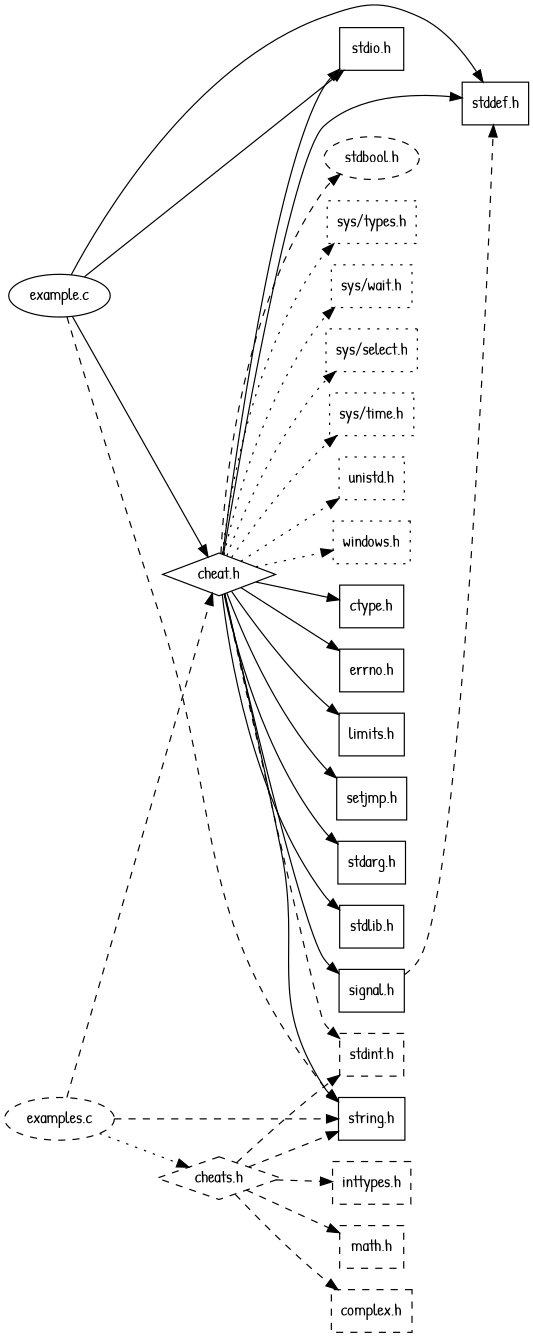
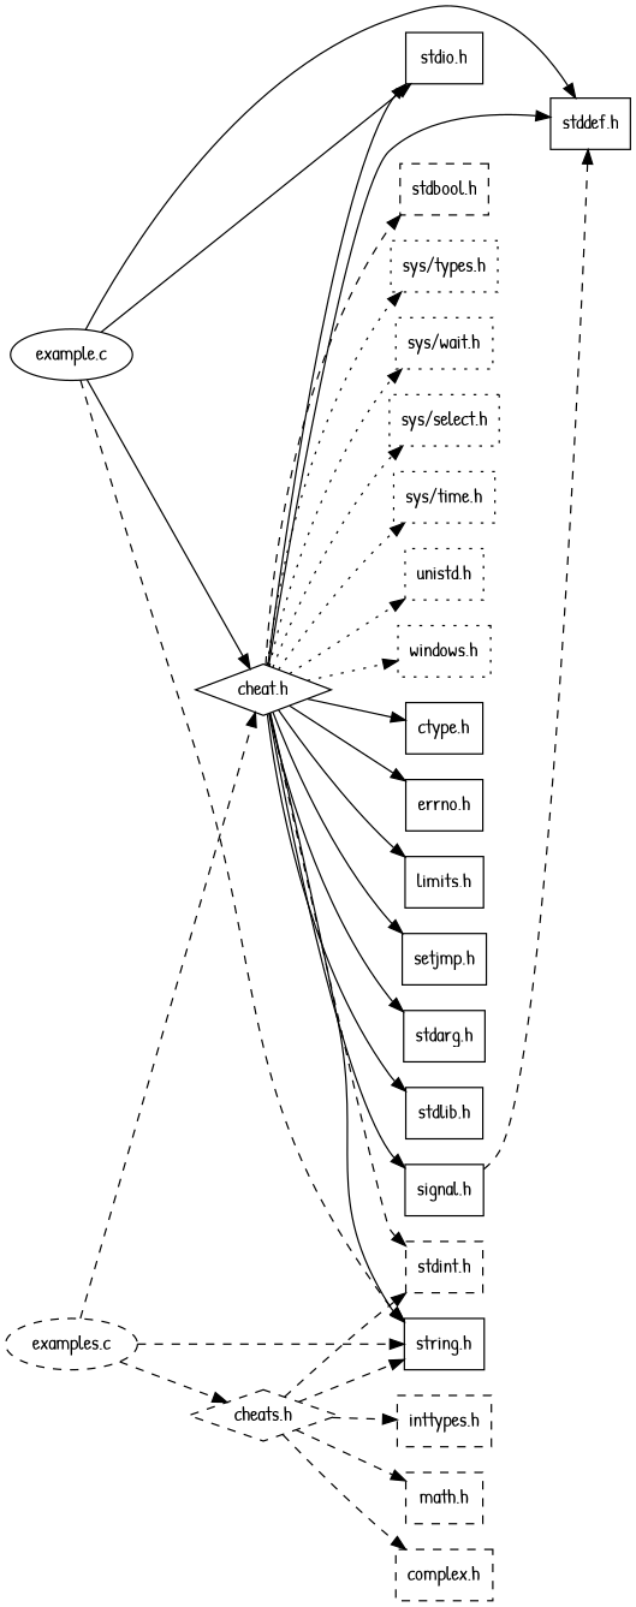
  digraph {
    fontname="Patrick Hand"
    rankdir=LR
    node [fontname="Patrick Hand" shape=rectangle]
    edge [fontname="Patrick Hand"]
    n1 [label="example.c" shape=oval]
    n2 [label="cheat.h" shape=diamond]
    n3 [label="stddef.h"]
    n4 [label="stdio.h"]
    n5 [label="string.h"]
    n6 [label="ctype.h"]
    n7 [label="errno.h"]
    n8 [label="limits.h"]
    n9 [label="setjmp.h"]
    n10 [label="signal.h"]
    n11 [label="stdarg.h"]
    n12 [label="stdlib.h"]
-   n13 [label="stdbool.h" shape=ellipse style=dashed]
+   n13 [label="stdbool.h" style=dashed]
    n14 [label="stdint.h" style=dashed]
    n15 [label="sys/types.h" style=dotted]
    n16 [label="sys/wait.h" style=dotted]
    n17 [label="sys/select.h" style=dotted]
    n18 [label="sys/time.h" style=dotted]
    n19 [label="unistd.h" style=dotted]
    n20 [label="windows.h" style=dotted]
    n21 [label="examples.c" shape=oval style=dashed]
    n22 [label="cheats.h" shape=diamond style=dashed]
    n23 [label="complex.h" style=dashed]
    n24 [label="inttypes.h" style=dashed]
    n25 [label="math.h" style=dashed]
    n1 -> n2
    n1 -> n3
    n1 -> n4
    n1 -> n5 [style=dashed]
    n2 -> n3
    n2 -> n4
    n2 -> n5
    n2 -> n6
    n2 -> n7
    n2 -> n8
    n2 -> n9
    n2 -> n10
    n2 -> n11
    n2 -> n12
    n2 -> n13 [style=dashed]
    n2 -> n14 [style=dashed]
    n2 -> n15 [style=dotted]
    n2 -> n16 [style=dotted]
    n2 -> n17 [style=dotted]
    n2 -> n18 [style=dotted]
    n2 -> n19 [style=dotted]
    n2 -> n20 [style=dotted]
    n10 -> n3 [style=dashed]
    n21 -> n2 [style=dashed]
    n21 -> n5 [style=dashed]
-   n21 -> n22 [style=dotted]
+   n21 -> n22 [style=dashed]
    n22 -> n5 [style=dashed]
    n22 -> n14 [style=dashed]
    n22 -> n23 [style=dashed]
    n22 -> n24 [style=dashed]
    n22 -> n25 [style=dashed]
  }
